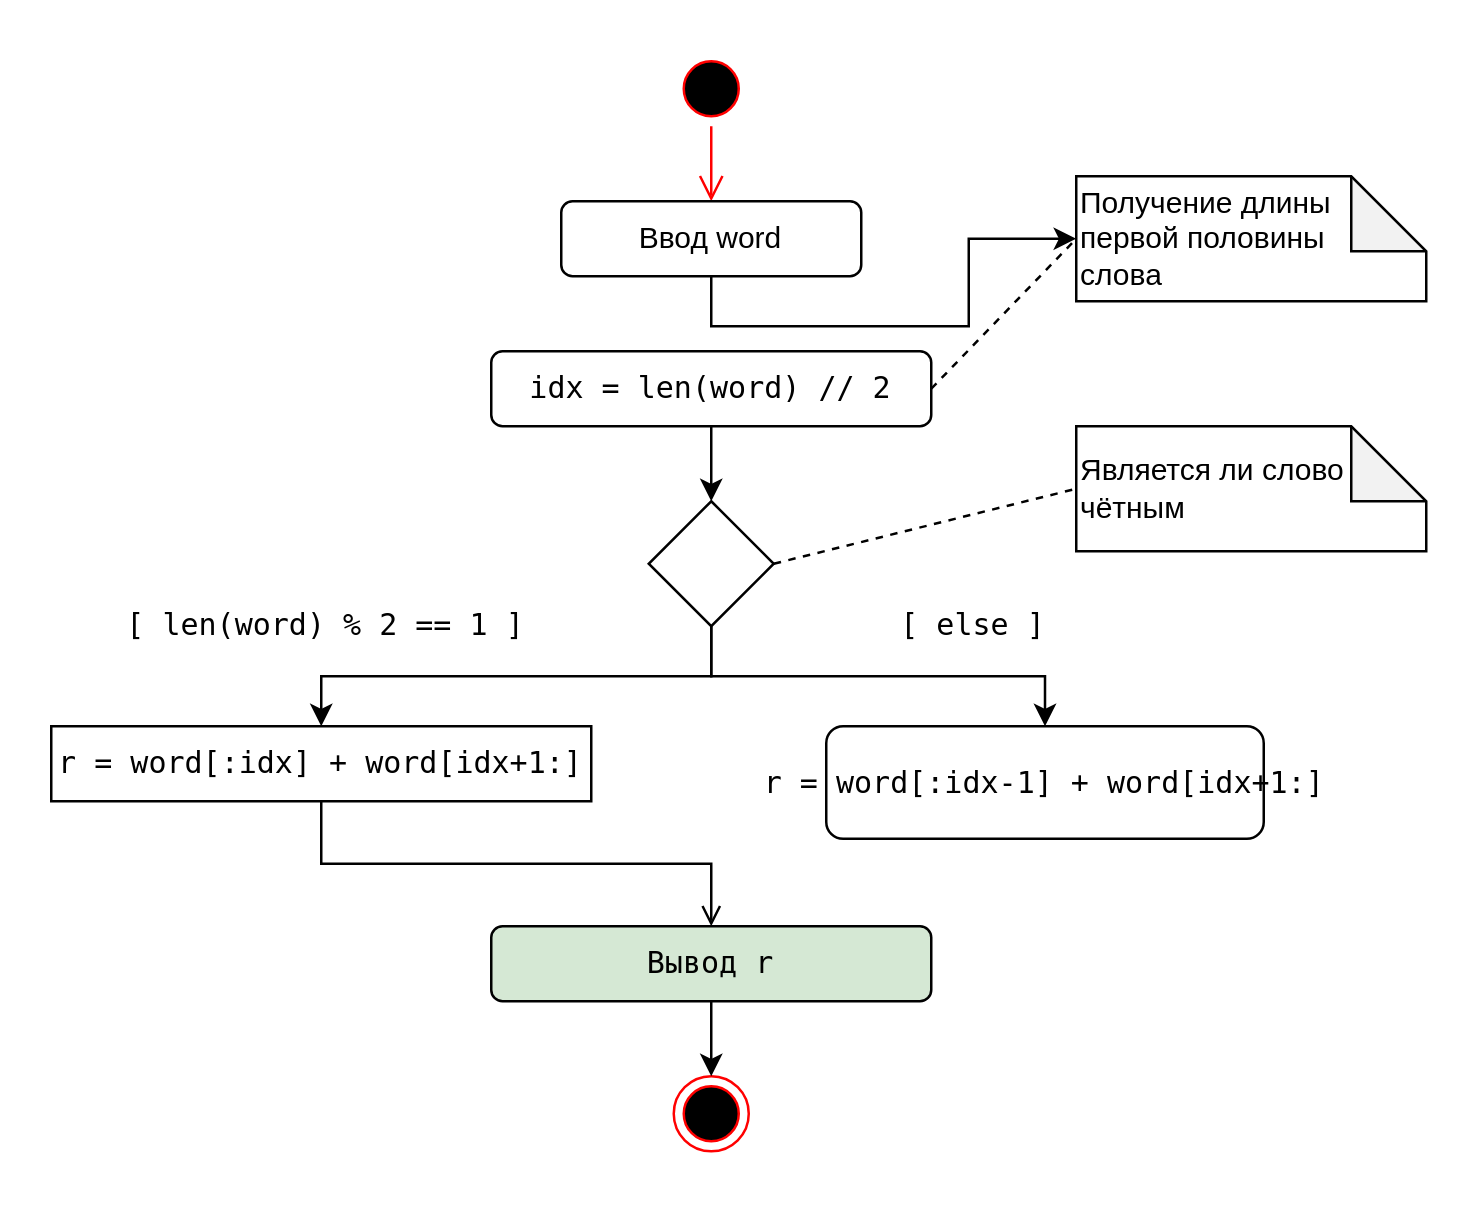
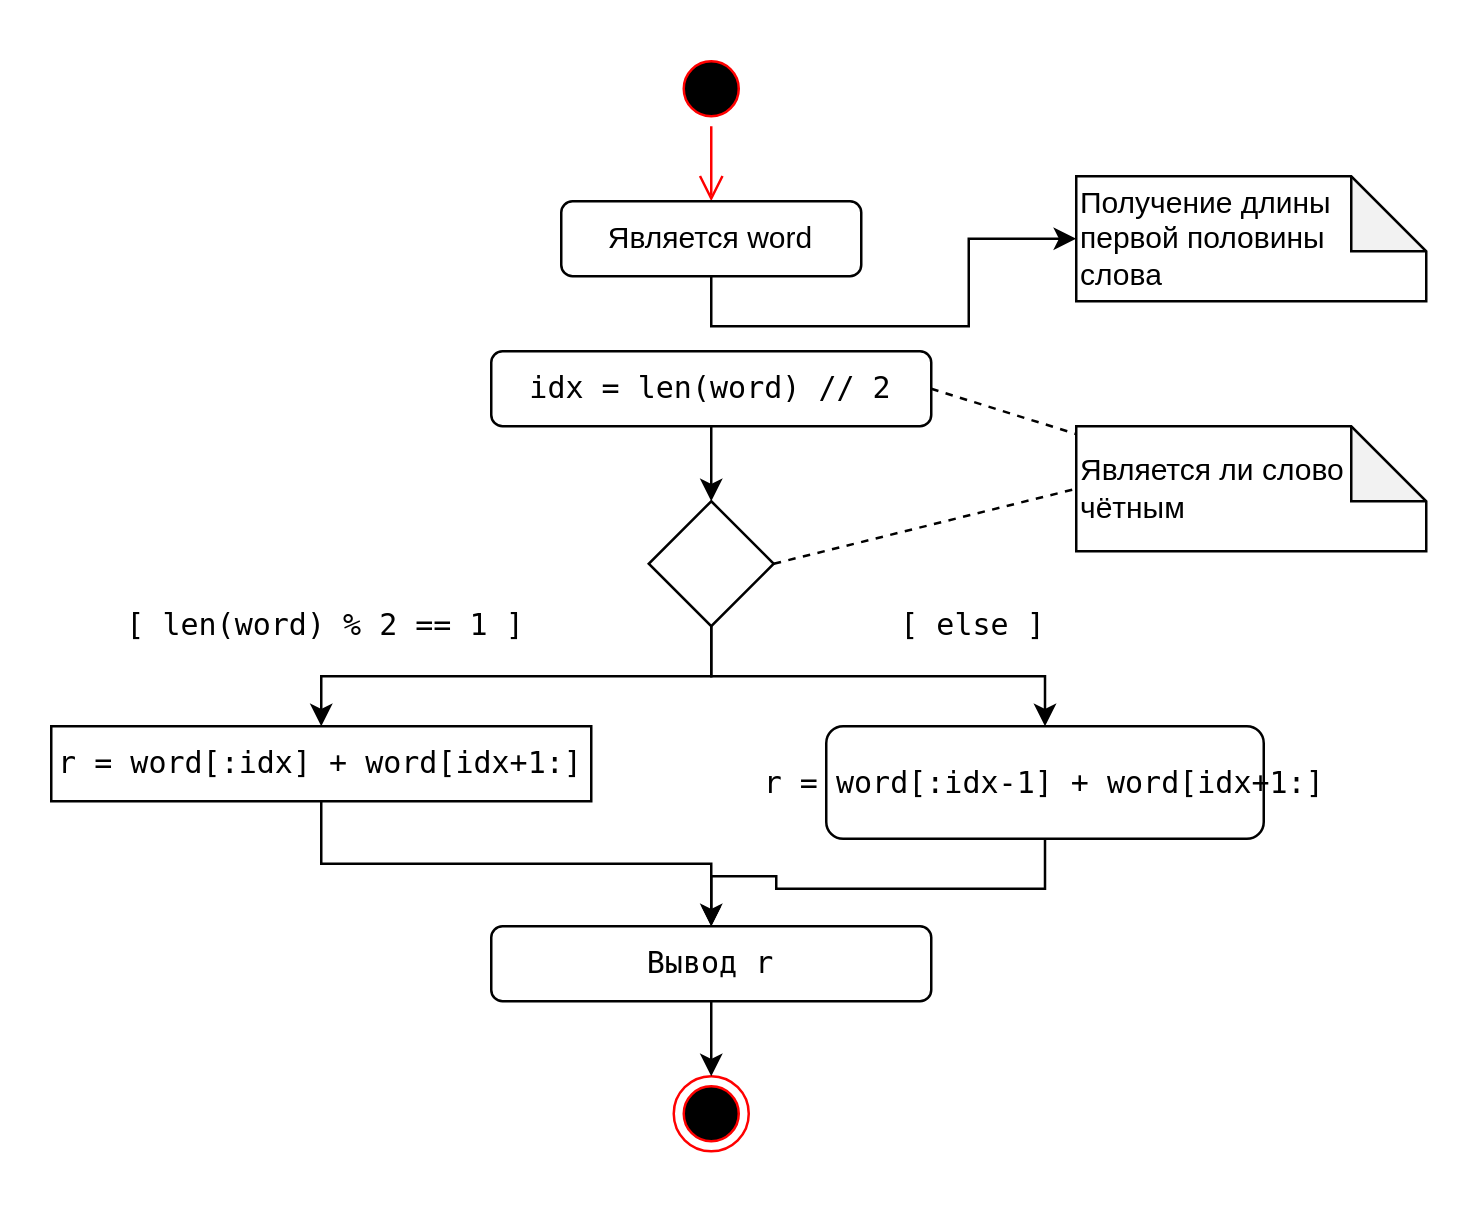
  <mxCell id="0" />
  <mxCell id="1" parent="0" />
  <mxCell id="2" value="" style="ellipse;html=1;shape=startState;fillColor=#000000;strokeColor=#ff0000;align=left;" vertex="1" parent="1"><mxGeometry x="269" y="20" width="30" height="30" as="geometry" /></mxCell>
  <mxCell id="3" value="" style="edgeStyle=orthogonalEdgeStyle;html=1;verticalAlign=bottom;endArrow=open;endSize=8;strokeColor=#ff0000;entryX=0.5;entryY=0;entryDx=0;entryDy=0;" edge="1" source="2" parent="1" target="6"><mxGeometry relative="1" as="geometry"><mxPoint x="284" y="110" as="targetPoint" /></mxGeometry></mxCell>
  <mxCell id="4" value="" style="ellipse;html=1;shape=endState;fillColor=#000000;strokeColor=#ff0000;align=left;" vertex="1" parent="1"><mxGeometry x="269" y="430" width="30" height="30" as="geometry" /></mxCell>
  <mxCell id="5" style="edgeStyle=orthogonalEdgeStyle;rounded=0;orthogonalLoop=1;jettySize=auto;html=1;exitX=0.5;exitY=1;exitDx=0;exitDy=0;fontColor=#000000;" edge="1" parent="1" source="6" target="9"><mxGeometry relative="1" as="geometry" /></mxCell>
- <mxCell id="6" value="Ввод word" style="rounded=1;whiteSpace=wrap;html=1;align=center;" vertex="1" parent="1"><mxGeometry x="224" y="80" width="120" height="30" as="geometry" /></mxCell>
+ <mxCell id="6" value="Является word" style="rounded=1;whiteSpace=wrap;html=1;align=center;" vertex="1" parent="1"><mxGeometry x="224" y="80" width="120" height="30" as="geometry" /></mxCell>
  <mxCell id="7" style="edgeStyle=orthogonalEdgeStyle;rounded=0;orthogonalLoop=1;jettySize=auto;html=1;exitX=0.5;exitY=1;exitDx=0;exitDy=0;entryX=0.5;entryY=0;entryDx=0;entryDy=0;fontColor=#000000;" edge="1" parent="1" source="8" target="13"><mxGeometry relative="1" as="geometry" /></mxCell>
  <mxCell id="8" value="&lt;pre style=&quot;font-family: &amp;quot;jetbrains mono&amp;quot;, monospace;&quot;&gt;idx = &lt;span style=&quot;&quot;&gt;len&lt;/span&gt;(word) // &lt;span style=&quot;&quot;&gt;2&lt;/span&gt;&lt;/pre&gt;" style="rounded=1;whiteSpace=wrap;html=1;align=center;labelBackgroundColor=none;" vertex="1" parent="1"><mxGeometry x="196" y="140" width="176" height="30" as="geometry" /></mxCell>
  <mxCell id="9" value="Получение длины&lt;br&gt;первой половины&lt;br&gt;&lt;div&gt;&lt;span&gt;слова&lt;/span&gt;&lt;/div&gt;" style="shape=note;whiteSpace=wrap;html=1;backgroundOutline=1;darkOpacity=0.05;labelBackgroundColor=none;fontColor=#000000;align=left;" vertex="1" parent="1"><mxGeometry x="430" y="70" width="140" height="50" as="geometry" /></mxCell>
- <mxCell id="10" value="" style="endArrow=none;dashed=1;html=1;fontColor=#000000;entryX=0;entryY=0.5;entryDx=0;entryDy=0;entryPerimeter=0;exitX=1;exitY=0.5;exitDx=0;exitDy=0;" edge="1" parent="1" source="8" target="9"><mxGeometry width="50" height="50" relative="1" as="geometry"><mxPoint x="460" y="260" as="sourcePoint" /><mxPoint x="510" y="210" as="targetPoint" /></mxGeometry></mxCell>
+ <mxCell id="10" value="" style="endArrow=none;dashed=1;html=1;fontColor=#000000;exitX=1;exitY=0.5;exitDx=0;exitDy=0;" edge="1" parent="1" source="8" target="22"><mxGeometry width="50" height="50" relative="1" as="geometry"><mxPoint x="460" y="260" as="sourcePoint" /><mxPoint x="510" y="210" as="targetPoint" /></mxGeometry></mxCell>
  <mxCell id="11" style="edgeStyle=orthogonalEdgeStyle;rounded=0;orthogonalLoop=1;jettySize=auto;html=1;exitX=0.5;exitY=1;exitDx=0;exitDy=0;entryX=0.5;entryY=0;entryDx=0;entryDy=0;fontColor=#000000;" edge="1" parent="1" source="13" target="15"><mxGeometry relative="1" as="geometry" /></mxCell>
  <mxCell id="12" style="edgeStyle=orthogonalEdgeStyle;rounded=0;orthogonalLoop=1;jettySize=auto;html=1;exitX=0.5;exitY=1;exitDx=0;exitDy=0;fontColor=#000000;" edge="1" parent="1" source="13" target="17"><mxGeometry relative="1" as="geometry" /></mxCell>
  <mxCell id="13" value="" style="rhombus;whiteSpace=wrap;html=1;labelBackgroundColor=none;fontColor=#000000;align=left;" vertex="1" parent="1"><mxGeometry x="259" y="200" width="50" height="50" as="geometry" /></mxCell>
  <mxCell id="14" style="edgeStyle=orthogonalEdgeStyle;rounded=0;orthogonalLoop=1;jettySize=auto;html=1;exitX=0.5;exitY=1;exitDx=0;exitDy=0;fontColor=#000000;endArrow=open;" edge="1" parent="1" source="15" target="19"><mxGeometry relative="1" as="geometry" /></mxCell>
  <mxCell id="15" value="&lt;pre style=&quot;font-family: &amp;quot;jetbrains mono&amp;quot; , monospace&quot;&gt;&lt;pre style=&quot;font-family: &amp;quot;jetbrains mono&amp;quot;, monospace;&quot;&gt;r = word[:idx] + word[idx+&lt;span style=&quot;&quot;&gt;1&lt;/span&gt;:]&lt;/pre&gt;&lt;/pre&gt;" style="whiteSpace=wrap;html=1;align=center;labelBackgroundColor=none;rounded=0;" vertex="1" parent="1"><mxGeometry x="20" y="290" width="216" height="30" as="geometry" /></mxCell>
+ <mxCell id="16" style="edgeStyle=orthogonalEdgeStyle;rounded=0;orthogonalLoop=1;jettySize=auto;html=1;exitX=0.5;exitY=1;exitDx=0;exitDy=0;fontColor=#000000;" edge="1" parent="1" source="17" target="19"><mxGeometry relative="1" as="geometry" /></mxCell>
  <mxCell id="17" value="&lt;pre style=&quot;font-family: &amp;quot;jetbrains mono&amp;quot; , monospace&quot;&gt;&lt;pre style=&quot;font-family: &amp;quot;jetbrains mono&amp;quot;, monospace;&quot;&gt;r = word[:idx-&lt;span style=&quot;&quot;&gt;1&lt;/span&gt;] + word[idx+&lt;span style=&quot;&quot;&gt;1&lt;/span&gt;:]&lt;/pre&gt;&lt;/pre&gt;" style="rounded=1;whiteSpace=wrap;html=1;align=center;labelBackgroundColor=none;" vertex="1" parent="1"><mxGeometry x="330" y="290" width="175" height="45" as="geometry" /></mxCell>
  <mxCell id="18" style="edgeStyle=orthogonalEdgeStyle;rounded=0;orthogonalLoop=1;jettySize=auto;html=1;exitX=0.5;exitY=1;exitDx=0;exitDy=0;entryX=0.5;entryY=0;entryDx=0;entryDy=0;fontColor=#000000;" edge="1" parent="1" source="19" target="4"><mxGeometry relative="1" as="geometry" /></mxCell>
- <mxCell id="19" value="&lt;pre style=&quot;font-family: &amp;#34;jetbrains mono&amp;#34; , monospace&quot;&gt;Вывод r&lt;/pre&gt;" style="rounded=1;whiteSpace=wrap;html=1;align=center;labelBackgroundColor=none;fillColor=#d5e8d4;" vertex="1" parent="1"><mxGeometry x="196" y="370" width="176" height="30" as="geometry" /></mxCell>
+ <mxCell id="19" value="&lt;pre style=&quot;font-family: &amp;#34;jetbrains mono&amp;#34; , monospace&quot;&gt;Вывод r&lt;/pre&gt;" style="rounded=1;whiteSpace=wrap;html=1;align=center;labelBackgroundColor=none;" vertex="1" parent="1"><mxGeometry x="196" y="370" width="176" height="30" as="geometry" /></mxCell>
  <mxCell id="20" value="&lt;pre style=&quot;font-family: &amp;#34;jetbrains mono&amp;#34; , monospace&quot;&gt;&lt;span&gt;[ len&lt;/span&gt;(word) % &lt;span&gt;2 &lt;/span&gt;== &lt;span&gt;1 ]&lt;/span&gt;&lt;/pre&gt;" style="text;whiteSpace=wrap;html=1;align=center;verticalAlign=middle;labelBackgroundColor=none;" vertex="1" parent="1"><mxGeometry x="50" y="240" width="160" height="20" as="geometry" /></mxCell>
  <mxCell id="21" value="&lt;pre style=&quot;font-family: &amp;#34;jetbrains mono&amp;#34; , monospace&quot;&gt;&lt;span&gt;[ else&lt;/span&gt;&lt;span&gt; ]&lt;/span&gt;&lt;/pre&gt;" style="text;whiteSpace=wrap;html=1;align=center;verticalAlign=middle;labelBackgroundColor=none;" vertex="1" parent="1"><mxGeometry x="309" y="240" width="160" height="20" as="geometry" /></mxCell>
  <mxCell id="22" value="Является ли слово&lt;br&gt;чётным" style="shape=note;whiteSpace=wrap;html=1;backgroundOutline=1;darkOpacity=0.05;labelBackgroundColor=none;fontColor=#000000;align=left;" vertex="1" parent="1"><mxGeometry x="430" y="170" width="140" height="50" as="geometry" /></mxCell>
  <mxCell id="23" value="" style="endArrow=none;dashed=1;html=1;fontColor=#000000;entryX=0;entryY=0.5;entryDx=0;entryDy=0;entryPerimeter=0;exitX=1;exitY=0.5;exitDx=0;exitDy=0;" edge="1" parent="1" source="13" target="22"><mxGeometry width="50" height="50" relative="1" as="geometry"><mxPoint x="260" y="310" as="sourcePoint" /><mxPoint x="310" y="260" as="targetPoint" /></mxGeometry></mxCell>
